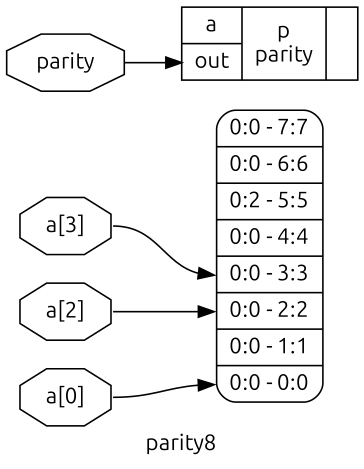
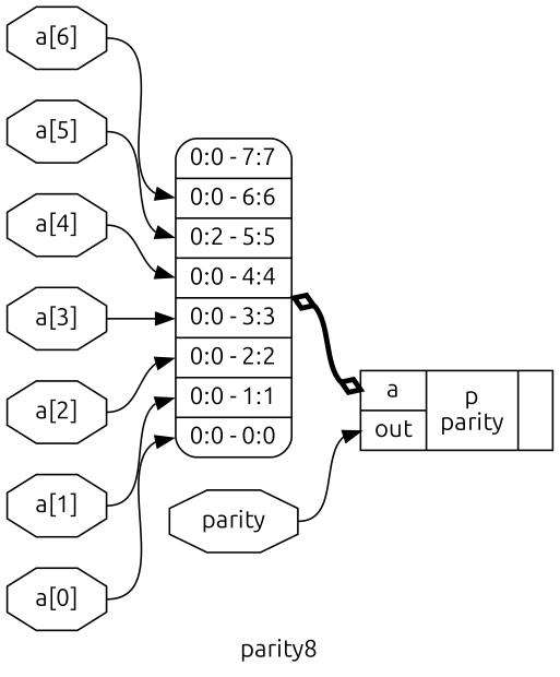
  digraph {
    fontname=Ubuntu
    label=parity8
    rankdir=LR
    remincross=true
    node [color=black fontcolor=black fontname=Ubuntu shape=octagon]
    edge [color=black fontname=Ubuntu tailport=e]
    n1 [label="a[0]"]
    n2 [label="<s7> 0:0 - 7:7 |<s6> 0:0 - 6:6 |<s5> 0:2 - 5:5 |<s4> 0:0 - 4:4 |<s3> 0:0 - 3:3 |<s2> 0:0 - 2:2 |<s1> 0:0 - 1:1 |<s0> 0:0 - 0:0 " shape=record style=rounded color="" fontcolor=""]
    n3 [label="{{<p10> a|<p9> out}|p\nparity|{}}" shape=record color="" fontcolor=""]
+   n4 [label="a[1]"]
    n5 [label="a[2]"]
    n6 [label="a[3]"]
+   n7 [label="a[4]"]
+   n8 [label="a[5]"]
+   n9 [label="a[6]"]
    n10 [label=parity]
    n1 -> n2 [headport="s0:w"]
+   n2 -> n3 [arrowhead=odiamond arrowtail=odiamond dir=both headport="p10:w" style="setlinewidth(3)"]
+   n4 -> n2 [headport="s1:w"]
    n5 -> n2 [headport="s2:w"]
    n6 -> n2 [headport="s3:w"]
+   n7 -> n2 [headport="s4:w"]
+   n8 -> n2 [headport="s5:w"]
+   n9 -> n2 [headport="s6:w"]
    n10 -> n3 [headport="p9:w"]
  }
